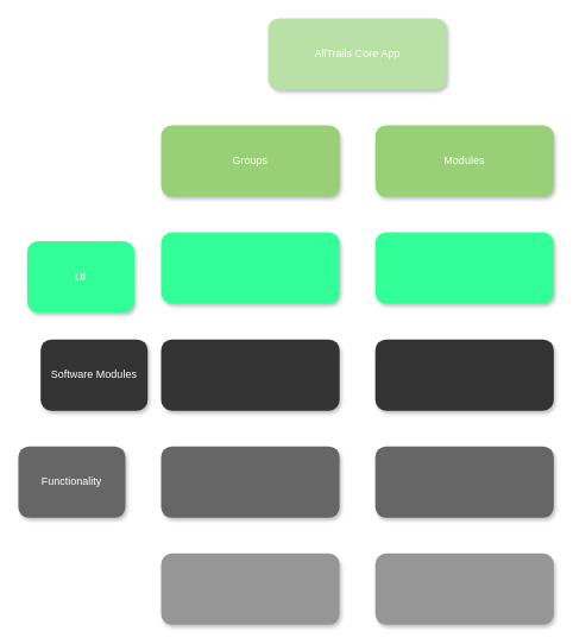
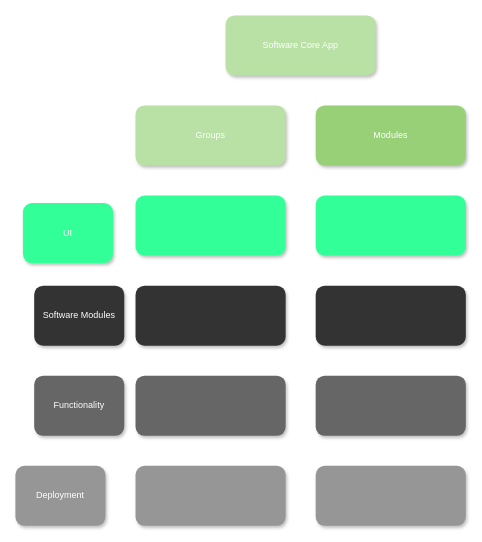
  <mxCell id="0" />
  <mxCell id="1" parent="0" />
- <mxCell id="2" value="Functionality" style="whiteSpace=wrap;rounded=1;fillColor=#666666;strokeColor=none;shadow=1;fontColor=#FFFFFF;" parent="1" vertex="1"><mxGeometry x="20" y="500" width="120" height="80" as="geometry" /></mxCell>
+ <mxCell id="2" value="Functionality" style="whiteSpace=wrap;rounded=1;fillColor=#666666;strokeColor=none;shadow=1;fontColor=#FFFFFF;" parent="1" vertex="1"><mxGeometry x="45" y="500" width="120" height="80" as="geometry" /></mxCell>
  <mxCell id="3" value="Software Modules" style="whiteSpace=wrap;rounded=1;fillColor=#333333;strokeColor=none;shadow=1;fontColor=#FFFFFF;fontStyle=0" parent="1" vertex="1"><mxGeometry x="45" y="380" width="120" height="80" as="geometry" /></mxCell>
  <mxCell id="4" value="UI" style="whiteSpace=wrap;rounded=1;fillColor=#33FF99;strokeColor=none;shadow=1;fontColor=#FFFFFF;" vertex="1" parent="1"><mxGeometry x="30" y="270" width="120" height="80" as="geometry" /></mxCell>
- <mxCell id="5" value="AllTrails Core App" style="whiteSpace=wrap;rounded=1;fillColor=#B9E0A5;strokeColor=none;shadow=1;fontColor=#FFFFFF;" vertex="1" parent="1"><mxGeometry x="300" width="200" height="80" as="geometry" y="20" /></mxCell>
- <mxCell id="6" value="Groups" style="whiteSpace=wrap;rounded=1;fillColor=#97D077;strokeColor=none;shadow=1;fontColor=#FFFFFF;" vertex="1" parent="1"><mxGeometry x="180" y="140" width="200" height="80" as="geometry" /></mxCell>
+ <mxCell id="5" value="Software Core App" style="whiteSpace=wrap;rounded=1;fillColor=#B9E0A5;strokeColor=none;shadow=1;fontColor=#FFFFFF;" vertex="1" parent="1"><mxGeometry x="300" width="200" height="80" as="geometry" y="20" /></mxCell>
+ <mxCell id="6" value="Groups" style="whiteSpace=wrap;rounded=1;fillColor=#b9e0a5;strokeColor=none;shadow=1;fontColor=#FFFFFF;" vertex="1" parent="1"><mxGeometry x="180" y="140" width="200" height="80" as="geometry" /></mxCell>
  <mxCell id="7" value="Modules" style="whiteSpace=wrap;rounded=1;fillColor=#97D077;strokeColor=none;shadow=1;fontColor=#FFFFFF;" vertex="1" parent="1"><mxGeometry x="420" y="140" width="200" height="80" as="geometry" /></mxCell>
  <mxCell id="8" value="" style="whiteSpace=wrap;rounded=1;fillColor=#33FF99;strokeColor=none;shadow=1;fontColor=#FFFFFF;" vertex="1" parent="1"><mxGeometry x="180" y="260" width="200" height="80" as="geometry" /></mxCell>
  <mxCell id="9" value="" style="whiteSpace=wrap;rounded=1;fillColor=#33FF99;strokeColor=none;shadow=1;fontColor=#FFFFFF;" vertex="1" parent="1"><mxGeometry x="420" y="260" width="200" height="80" as="geometry" /></mxCell>
  <mxCell id="10" value="" style="whiteSpace=wrap;rounded=1;fillColor=#333333;strokeColor=none;shadow=1;fontColor=#FFFFFF;fontStyle=0" vertex="1" parent="1"><mxGeometry x="180" y="380" width="200" height="80" as="geometry" /></mxCell>
  <mxCell id="11" value="" style="whiteSpace=wrap;rounded=1;fillColor=#333333;strokeColor=none;shadow=1;fontColor=#FFFFFF;fontStyle=0" vertex="1" parent="1"><mxGeometry x="420" y="380" width="200" height="80" as="geometry" /></mxCell>
  <mxCell id="12" value="" style="whiteSpace=wrap;rounded=1;fillColor=#666666;strokeColor=none;shadow=1;fontColor=#FFFFFF;" vertex="1" parent="1"><mxGeometry x="180" y="500" width="200" height="80" as="geometry" /></mxCell>
  <mxCell id="13" value="" style="whiteSpace=wrap;rounded=1;fillColor=#666666;strokeColor=none;shadow=1;fontColor=#FFFFFF;" vertex="1" parent="1"><mxGeometry x="420" y="500" width="200" height="80" as="geometry" /></mxCell>
+ <mxCell id="14" value="Deployment" style="whiteSpace=wrap;rounded=1;fillColor=#969696;strokeColor=none;shadow=1;fontColor=#FFFFFF;" vertex="1" parent="1"><mxGeometry x="20" y="620" width="120" height="80" as="geometry" /></mxCell>
  <mxCell id="15" value="" style="whiteSpace=wrap;rounded=1;fillColor=#969696;strokeColor=none;shadow=1;fontColor=#FFFFFF;" vertex="1" parent="1"><mxGeometry x="180" y="620" width="200" height="80" as="geometry" /></mxCell>
  <mxCell id="16" value="" style="whiteSpace=wrap;rounded=1;fillColor=#969696;strokeColor=none;shadow=1;fontColor=#FFFFFF;" vertex="1" parent="1"><mxGeometry x="420" y="620" width="200" height="80" as="geometry" /></mxCell>
